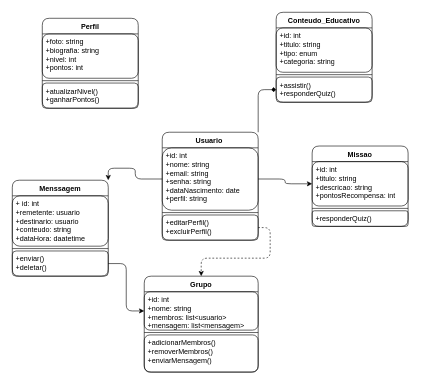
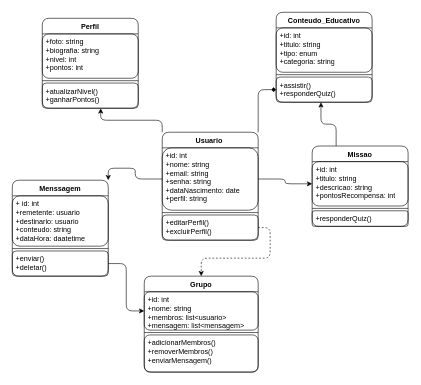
  <mxCell id="0" />
  <mxCell id="1" parent="0" />
+ <mxCell id="2" style="edgeStyle=orthogonalEdgeStyle;rounded=1;orthogonalLoop=1;jettySize=auto;html=1;exitX=0;exitY=0;exitDx=0;exitDy=0;entryX=0.609;entryY=1.005;entryDx=0;entryDy=0;entryPerimeter=0;labelBackgroundColor=none;fontColor=default;strokeColor=light-dark(#000000,#FFFFFF);" parent="1" source="4" target="11" edge="1"><mxGeometry relative="1" as="geometry"><mxPoint x="170" y="210" as="targetPoint" /></mxGeometry></mxCell>
  <mxCell id="3" style="edgeStyle=orthogonalEdgeStyle;rounded=1;orthogonalLoop=1;jettySize=auto;html=1;exitX=1;exitY=0;exitDx=0;exitDy=0;entryX=0;entryY=0.5;entryDx=0;entryDy=0;labelBackgroundColor=none;fontColor=default;strokeColor=light-dark(#000000,#FFFFFF);endArrow=diamond;" parent="1" source="4" target="20" edge="1"><mxGeometry relative="1" as="geometry"><mxPoint x="430" y="160" as="targetPoint" /></mxGeometry></mxCell>
  <mxCell id="4" value="Usuario&amp;nbsp;" style="swimlane;fontStyle=1;align=center;verticalAlign=top;childLayout=stackLayout;horizontal=1;startSize=26;horizontalStack=0;resizeParent=1;resizeParentMax=0;resizeLast=0;collapsible=1;marginBottom=0;whiteSpace=wrap;html=1;rounded=1;labelBackgroundColor=none;strokeColor=light-dark(#000000,#FFFFFF);" parent="1" vertex="1"><mxGeometry x="270" y="220" width="160" height="180" as="geometry" /></mxCell>
  <mxCell id="5" value="+id: int&lt;div&gt;+nome: string&lt;/div&gt;&lt;div&gt;+email: string&lt;/div&gt;&lt;div&gt;+senha: string&lt;/div&gt;&lt;div&gt;+dataNascimento: date&lt;/div&gt;&lt;div&gt;+perfil: string&lt;/div&gt;" style="text;align=left;verticalAlign=top;spacingLeft=4;spacingRight=4;overflow=hidden;rotatable=0;points=[[0,0.5],[1,0.5]];portConstraint=eastwest;whiteSpace=wrap;html=1;rounded=1;labelBackgroundColor=none;strokeColor=light-dark(#000000,#FFFFFF);" parent="4" vertex="1"><mxGeometry y="26" width="160" height="104" as="geometry" /></mxCell>
  <mxCell id="6" value="" style="line;strokeWidth=1;align=left;verticalAlign=middle;spacingTop=-1;spacingLeft=3;spacingRight=3;rotatable=0;labelPosition=right;points=[];portConstraint=eastwest;rounded=1;labelBackgroundColor=none;strokeColor=light-dark(#000000,#FFFFFF);" parent="4" vertex="1"><mxGeometry y="130" width="160" height="8" as="geometry" /></mxCell>
  <mxCell id="7" value="+editarPerfil()&lt;div&gt;+excluirPerfil()&lt;/div&gt;" style="text;align=left;verticalAlign=top;spacingLeft=4;spacingRight=4;overflow=hidden;rotatable=0;points=[[0,0.5],[1,0.5]];portConstraint=eastwest;whiteSpace=wrap;html=1;rounded=1;labelBackgroundColor=none;strokeColor=light-dark(#000000,#FFFFFF);" parent="4" vertex="1"><mxGeometry y="138" width="160" height="42" as="geometry" /></mxCell>
  <mxCell id="8" value="Perfil" style="swimlane;fontStyle=1;align=center;verticalAlign=top;childLayout=stackLayout;horizontal=1;startSize=26;horizontalStack=0;resizeParent=1;resizeParentMax=0;resizeLast=0;collapsible=1;marginBottom=0;whiteSpace=wrap;html=1;rounded=1;labelBackgroundColor=none;strokeColor=light-dark(#000000,#FFFFFF);" parent="1" vertex="1"><mxGeometry x="70" y="30" width="160" height="150" as="geometry" /></mxCell>
  <mxCell id="9" value="+foto: string&lt;div&gt;+biografia: string&lt;/div&gt;&lt;div&gt;+nivel: int&lt;/div&gt;&lt;div&gt;+pontos: int&lt;/div&gt;&lt;div&gt;&lt;br&gt;&lt;/div&gt;" style="text;align=left;verticalAlign=top;spacingLeft=4;spacingRight=4;overflow=hidden;rotatable=0;points=[[0,0.5],[1,0.5]];portConstraint=eastwest;whiteSpace=wrap;html=1;rounded=1;labelBackgroundColor=none;strokeColor=light-dark(#000000,#FFFFFF);" parent="8" vertex="1"><mxGeometry y="26" width="160" height="74" as="geometry" /></mxCell>
  <mxCell id="10" value="" style="line;strokeWidth=1;align=left;verticalAlign=middle;spacingTop=-1;spacingLeft=3;spacingRight=3;rotatable=0;labelPosition=right;points=[];portConstraint=eastwest;rounded=1;labelBackgroundColor=none;strokeColor=light-dark(#000000,#FFFFFF);" parent="8" vertex="1"><mxGeometry y="100" width="160" height="8" as="geometry" /></mxCell>
  <mxCell id="11" value="+atualizarNivel()&lt;div&gt;+ganharPontos()&lt;/div&gt;" style="text;align=left;verticalAlign=top;spacingLeft=4;spacingRight=4;overflow=hidden;rotatable=0;points=[[0,0.5],[1,0.5]];portConstraint=eastwest;whiteSpace=wrap;html=1;rounded=1;labelBackgroundColor=none;strokeColor=light-dark(#000000,#FFFFFF);" parent="8" vertex="1"><mxGeometry y="108" width="160" height="42" as="geometry" /></mxCell>
+ <mxCell id="12" style="edgeStyle=orthogonalEdgeStyle;rounded=1;orthogonalLoop=1;jettySize=auto;html=1;exitX=0.25;exitY=0;exitDx=0;exitDy=0;entryX=0.467;entryY=1.001;entryDx=0;entryDy=0;entryPerimeter=0;labelBackgroundColor=none;fontColor=default;strokeColor=light-dark(#000000,#FFFFFF);" parent="1" source="13" target="20" edge="1"><mxGeometry relative="1" as="geometry"><mxPoint x="550" y="190" as="targetPoint" /></mxGeometry></mxCell>
  <mxCell id="13" value="Missao" style="swimlane;fontStyle=1;align=center;verticalAlign=top;childLayout=stackLayout;horizontal=1;startSize=26;horizontalStack=0;resizeParent=1;resizeParentMax=0;resizeLast=0;collapsible=1;marginBottom=0;whiteSpace=wrap;html=1;rounded=1;labelBackgroundColor=none;strokeColor=light-dark(#000000,#FFFFFF);" parent="1" vertex="1"><mxGeometry x="520" y="243" width="160" height="134" as="geometry" /></mxCell>
  <mxCell id="14" value="+id: int&lt;div&gt;+titulo: string&lt;/div&gt;&lt;div&gt;+descricao: string&lt;/div&gt;&lt;div&gt;+pontosRecompensa: int&lt;/div&gt;&lt;div&gt;&lt;br&gt;&lt;/div&gt;" style="text;align=left;verticalAlign=top;spacingLeft=4;spacingRight=4;overflow=hidden;rotatable=0;points=[[0,0.5],[1,0.5]];portConstraint=eastwest;whiteSpace=wrap;html=1;rounded=1;labelBackgroundColor=none;strokeColor=light-dark(#000000,#FFFFFF);" parent="13" vertex="1"><mxGeometry y="26" width="160" height="74" as="geometry" /></mxCell>
  <mxCell id="15" value="" style="line;strokeWidth=1;align=left;verticalAlign=middle;spacingTop=-1;spacingLeft=3;spacingRight=3;rotatable=0;labelPosition=right;points=[];portConstraint=eastwest;rounded=1;labelBackgroundColor=none;strokeColor=light-dark(#000000,#FFFFFF);" parent="13" vertex="1"><mxGeometry y="100" width="160" height="8" as="geometry" /></mxCell>
  <mxCell id="16" value="+responderQuiz()" style="text;align=left;verticalAlign=top;spacingLeft=4;spacingRight=4;overflow=hidden;rotatable=0;points=[[0,0.5],[1,0.5]];portConstraint=eastwest;whiteSpace=wrap;html=1;rounded=1;labelBackgroundColor=none;strokeColor=light-dark(#000000,#FFFFFF);" parent="13" vertex="1"><mxGeometry y="108" width="160" height="26" as="geometry" /></mxCell>
  <mxCell id="17" value="Conteudo_Educativo" style="swimlane;fontStyle=1;align=center;verticalAlign=top;childLayout=stackLayout;horizontal=1;startSize=26;horizontalStack=0;resizeParent=1;resizeParentMax=0;resizeLast=0;collapsible=1;marginBottom=0;whiteSpace=wrap;html=1;rounded=1;labelBackgroundColor=none;strokeColor=light-dark(#000000,#FFFFFF);" parent="1" vertex="1"><mxGeometry x="460" y="20" width="160" height="150" as="geometry" /></mxCell>
  <mxCell id="18" value="+id: int&lt;div&gt;+titulo: string&lt;/div&gt;&lt;div&gt;+tipo: enum&lt;/div&gt;&lt;div&gt;+categoria: string&lt;/div&gt;&lt;div&gt;&lt;br&gt;&lt;/div&gt;" style="text;align=left;verticalAlign=top;spacingLeft=4;spacingRight=4;overflow=hidden;rotatable=0;points=[[0,0.5],[1,0.5]];portConstraint=eastwest;whiteSpace=wrap;html=1;rounded=1;labelBackgroundColor=none;strokeColor=light-dark(#000000,#FFFFFF);" parent="17" vertex="1"><mxGeometry y="26" width="160" height="74" as="geometry" /></mxCell>
  <mxCell id="19" value="" style="line;strokeWidth=1;align=left;verticalAlign=middle;spacingTop=-1;spacingLeft=3;spacingRight=3;rotatable=0;labelPosition=right;points=[];portConstraint=eastwest;rounded=1;labelBackgroundColor=none;strokeColor=light-dark(#000000,#FFFFFF);" parent="17" vertex="1"><mxGeometry y="100" width="160" height="8" as="geometry" /></mxCell>
  <mxCell id="20" value="+assistir()&lt;div&gt;+responderQuiz()&lt;/div&gt;" style="text;align=left;verticalAlign=top;spacingLeft=4;spacingRight=4;overflow=hidden;rotatable=0;points=[[0,0.5],[1,0.5]];portConstraint=eastwest;whiteSpace=wrap;html=1;rounded=1;labelBackgroundColor=none;strokeColor=light-dark(#000000,#FFFFFF);" parent="17" vertex="1"><mxGeometry y="108" width="160" height="42" as="geometry" /></mxCell>
  <mxCell id="21" value="Menssagem" style="swimlane;fontStyle=1;align=center;verticalAlign=top;childLayout=stackLayout;horizontal=1;startSize=26;horizontalStack=0;resizeParent=1;resizeParentMax=0;resizeLast=0;collapsible=1;marginBottom=0;whiteSpace=wrap;html=1;rounded=1;labelBackgroundColor=none;strokeColor=light-dark(#000000,#FFFFFF);" parent="1" vertex="1"><mxGeometry x="20" y="300" width="160" height="160" as="geometry" /></mxCell>
  <mxCell id="22" value="+ id: int&lt;div&gt;+remetente: usuario&lt;/div&gt;&lt;div&gt;+destinario: usuario&lt;/div&gt;&lt;div&gt;+conteudo: string&lt;/div&gt;&lt;div&gt;+dataHora: daatetime&lt;/div&gt;" style="text;align=left;verticalAlign=top;spacingLeft=4;spacingRight=4;overflow=hidden;rotatable=0;points=[[0,0.5],[1,0.5]];portConstraint=eastwest;whiteSpace=wrap;html=1;rounded=1;labelBackgroundColor=none;strokeColor=light-dark(#000000,#FFFFFF);" parent="21" vertex="1"><mxGeometry y="26" width="160" height="84" as="geometry" /></mxCell>
  <mxCell id="23" value="" style="line;strokeWidth=1;align=left;verticalAlign=middle;spacingTop=-1;spacingLeft=3;spacingRight=3;rotatable=0;labelPosition=right;points=[];portConstraint=eastwest;rounded=1;labelBackgroundColor=none;strokeColor=light-dark(#000000,#FFFFFF);" parent="21" vertex="1"><mxGeometry y="110" width="160" height="8" as="geometry" /></mxCell>
  <mxCell id="24" value="+enviar()&lt;div&gt;+deletar()&lt;/div&gt;" style="text;align=left;verticalAlign=top;spacingLeft=4;spacingRight=4;overflow=hidden;rotatable=0;points=[[0,0.5],[1,0.5]];portConstraint=eastwest;whiteSpace=wrap;html=1;rounded=1;labelBackgroundColor=none;strokeColor=light-dark(#000000,#FFFFFF);" parent="21" vertex="1"><mxGeometry y="118" width="160" height="42" as="geometry" /></mxCell>
  <mxCell id="25" value="Grupo" style="swimlane;fontStyle=1;align=center;verticalAlign=top;childLayout=stackLayout;horizontal=1;startSize=26;horizontalStack=0;resizeParent=1;resizeParentMax=0;resizeLast=0;collapsible=1;marginBottom=0;whiteSpace=wrap;html=1;rounded=1;labelBackgroundColor=none;strokeColor=light-dark(#000000,#FFFFFF);" parent="1" vertex="1"><mxGeometry x="240" y="460" width="190" height="160" as="geometry" /></mxCell>
  <mxCell id="26" value="+id: int&lt;div&gt;+nome: string&lt;/div&gt;&lt;div&gt;+membros: list&amp;lt;usuario&amp;gt;&lt;/div&gt;&lt;div&gt;+mensagem: list&amp;lt;mensagem&amp;gt;&lt;/div&gt;&lt;div&gt;&lt;br&gt;&lt;/div&gt;" style="text;align=left;verticalAlign=top;spacingLeft=4;spacingRight=4;overflow=hidden;rotatable=0;points=[[0,0.5],[1,0.5]];portConstraint=eastwest;whiteSpace=wrap;html=1;rounded=1;labelBackgroundColor=none;strokeColor=light-dark(#000000,#FFFFFF);" parent="25" vertex="1"><mxGeometry y="26" width="190" height="64" as="geometry" /></mxCell>
  <mxCell id="27" value="" style="line;strokeWidth=1;align=left;verticalAlign=middle;spacingTop=-1;spacingLeft=3;spacingRight=3;rotatable=0;labelPosition=right;points=[];portConstraint=eastwest;rounded=1;labelBackgroundColor=none;strokeColor=light-dark(#000000,#FFFFFF);" parent="25" vertex="1"><mxGeometry y="90" width="190" height="8" as="geometry" /></mxCell>
  <mxCell id="28" value="+adicionarMembros()&lt;div&gt;+removerMembros()&lt;/div&gt;&lt;div&gt;+enviarMensagem()&lt;/div&gt;" style="text;align=left;verticalAlign=top;spacingLeft=4;spacingRight=4;overflow=hidden;rotatable=0;points=[[0,0.5],[1,0.5]];portConstraint=eastwest;whiteSpace=wrap;html=1;rounded=1;labelBackgroundColor=none;strokeColor=light-dark(#000000,#FFFFFF);" parent="25" vertex="1"><mxGeometry y="98" width="190" height="62" as="geometry" /></mxCell>
  <mxCell id="29" style="edgeStyle=orthogonalEdgeStyle;rounded=1;orthogonalLoop=1;jettySize=auto;html=1;exitX=1;exitY=0.5;exitDx=0;exitDy=0;entryX=0;entryY=0.5;entryDx=0;entryDy=0;labelBackgroundColor=none;fontColor=default;strokeColor=light-dark(#000000,#FFFFFF);" parent="1" source="24" target="26" edge="1"><mxGeometry relative="1" as="geometry" /></mxCell>
  <mxCell id="30" style="edgeStyle=orthogonalEdgeStyle;rounded=1;orthogonalLoop=1;jettySize=auto;html=1;exitX=0;exitY=0.5;exitDx=0;exitDy=0;entryX=1;entryY=0;entryDx=0;entryDy=0;labelBackgroundColor=none;fontColor=default;strokeColor=light-dark(#000000,#FFFFFF);" parent="1" source="5" target="21" edge="1"><mxGeometry relative="1" as="geometry" /></mxCell>
  <mxCell id="31" style="edgeStyle=orthogonalEdgeStyle;rounded=1;orthogonalLoop=1;jettySize=auto;html=1;exitX=1;exitY=0.5;exitDx=0;exitDy=0;entryX=0.5;entryY=0;entryDx=0;entryDy=0;labelBackgroundColor=none;fontColor=default;strokeColor=light-dark(#000000,#FFFFFF);dashed=1;" parent="1" source="7" target="25" edge="1"><mxGeometry relative="1" as="geometry" /></mxCell>
  <mxCell id="32" style="edgeStyle=orthogonalEdgeStyle;rounded=1;orthogonalLoop=1;jettySize=auto;html=1;exitX=1;exitY=0.5;exitDx=0;exitDy=0;entryX=0;entryY=0.5;entryDx=0;entryDy=0;labelBackgroundColor=none;fontColor=default;strokeColor=light-dark(#000000,#FFFFFF);" parent="1" source="5" target="14" edge="1"><mxGeometry relative="1" as="geometry" /></mxCell>
